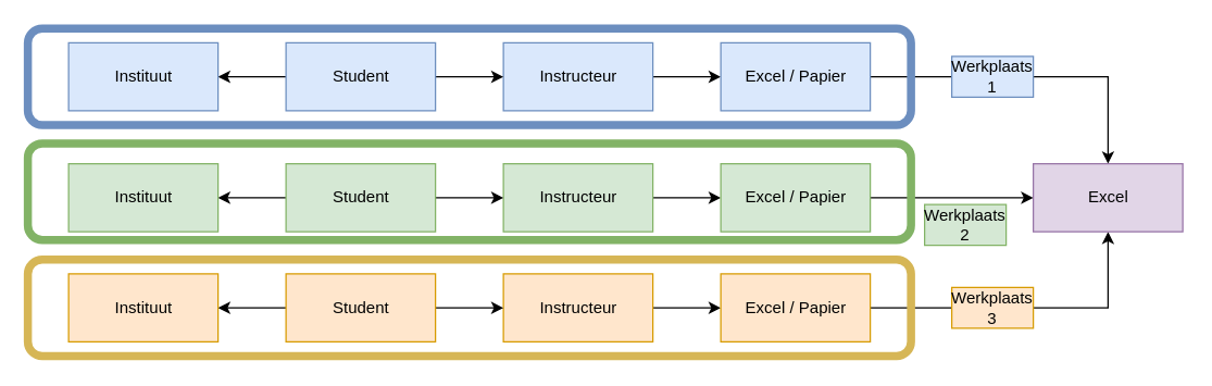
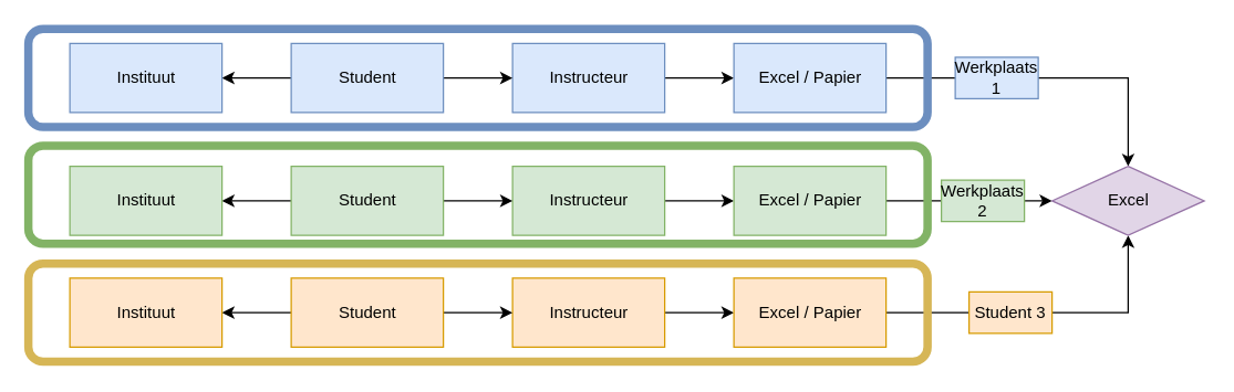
  <mxCell id="0" />
  <mxCell id="1" parent="0" />
  <mxCell id="2" style="edgeStyle=orthogonalEdgeStyle;rounded=0;orthogonalLoop=1;jettySize=auto;html=1;entryX=0;entryY=0.5;entryDx=0;entryDy=0;" edge="1" parent="1" source="3" target="9"><mxGeometry relative="1" as="geometry" /></mxCell>
  <mxCell id="3" value="Instructeur" style="html=1;fillColor=#d5e8d4;strokeColor=#82b366;" vertex="1" parent="1"><mxGeometry x="370" y="120" width="110" height="50" as="geometry" /></mxCell>
  <mxCell id="4" style="edgeStyle=orthogonalEdgeStyle;rounded=0;orthogonalLoop=1;jettySize=auto;html=1;entryX=1;entryY=0.5;entryDx=0;entryDy=0;" edge="1" parent="1" source="6" target="7"><mxGeometry relative="1" as="geometry" /></mxCell>
  <mxCell id="5" style="edgeStyle=orthogonalEdgeStyle;rounded=0;orthogonalLoop=1;jettySize=auto;html=1;entryX=0;entryY=0.5;entryDx=0;entryDy=0;" edge="1" parent="1" source="6" target="3"><mxGeometry relative="1" as="geometry" /></mxCell>
  <mxCell id="6" value="Student" style="html=1;fillColor=#d5e8d4;strokeColor=#82b366;" vertex="1" parent="1"><mxGeometry x="210" y="120" width="110" height="50" as="geometry" /></mxCell>
  <mxCell id="7" value="Instituut" style="html=1;fillColor=#d5e8d4;strokeColor=#82b366;" vertex="1" parent="1"><mxGeometry x="50" y="120" width="110" height="50" as="geometry" /></mxCell>
  <mxCell id="8" style="edgeStyle=orthogonalEdgeStyle;rounded=0;orthogonalLoop=1;jettySize=auto;html=1;entryX=0;entryY=0.5;entryDx=0;entryDy=0;" edge="1" parent="1" source="9" target="26"><mxGeometry relative="1" as="geometry" /></mxCell>
  <mxCell id="9" value="Excel / Papier" style="html=1;fillColor=#d5e8d4;strokeColor=#82b366;" vertex="1" parent="1"><mxGeometry x="530" y="120" width="110" height="50" as="geometry" /></mxCell>
  <mxCell id="10" style="edgeStyle=orthogonalEdgeStyle;rounded=0;orthogonalLoop=1;jettySize=auto;html=1;entryX=0;entryY=0.5;entryDx=0;entryDy=0;" edge="1" parent="1" source="11" target="17"><mxGeometry relative="1" as="geometry" /></mxCell>
  <mxCell id="11" value="Instructeur" style="html=1;fillColor=#dae8fc;strokeColor=#6c8ebf;" vertex="1" parent="1"><mxGeometry x="370" y="31" width="110" height="50" as="geometry" /></mxCell>
  <mxCell id="12" style="edgeStyle=orthogonalEdgeStyle;rounded=0;orthogonalLoop=1;jettySize=auto;html=1;entryX=1;entryY=0.5;entryDx=0;entryDy=0;" edge="1" source="14" target="15" parent="1"><mxGeometry relative="1" as="geometry" /></mxCell>
  <mxCell id="13" style="edgeStyle=orthogonalEdgeStyle;rounded=0;orthogonalLoop=1;jettySize=auto;html=1;entryX=0;entryY=0.5;entryDx=0;entryDy=0;" edge="1" source="14" target="11" parent="1"><mxGeometry relative="1" as="geometry" /></mxCell>
  <mxCell id="14" value="Student" style="html=1;fillColor=#dae8fc;strokeColor=#6c8ebf;" vertex="1" parent="1"><mxGeometry x="210" y="31" width="110" height="50" as="geometry" /></mxCell>
  <mxCell id="15" value="Instituut" style="html=1;fillColor=#dae8fc;strokeColor=#6c8ebf;" vertex="1" parent="1"><mxGeometry x="50" y="31" width="110" height="50" as="geometry" /></mxCell>
  <mxCell id="16" style="edgeStyle=orthogonalEdgeStyle;rounded=0;orthogonalLoop=1;jettySize=auto;html=1;" edge="1" parent="1" source="17" target="26"><mxGeometry relative="1" as="geometry" /></mxCell>
  <mxCell id="17" value="Excel / Papier" style="html=1;fillColor=#dae8fc;strokeColor=#6c8ebf;" vertex="1" parent="1"><mxGeometry x="530" y="31" width="110" height="50" as="geometry" /></mxCell>
  <mxCell id="18" style="edgeStyle=orthogonalEdgeStyle;rounded=0;orthogonalLoop=1;jettySize=auto;html=1;entryX=0;entryY=0.5;entryDx=0;entryDy=0;" edge="1" source="19" target="25" parent="1"><mxGeometry relative="1" as="geometry" /></mxCell>
  <mxCell id="19" value="Instructeur" style="html=1;fillColor=#ffe6cc;strokeColor=#d79b00;" vertex="1" parent="1"><mxGeometry x="370" y="201" width="110" height="50" as="geometry" /></mxCell>
  <mxCell id="20" style="edgeStyle=orthogonalEdgeStyle;rounded=0;orthogonalLoop=1;jettySize=auto;html=1;entryX=1;entryY=0.5;entryDx=0;entryDy=0;" edge="1" source="22" target="23" parent="1"><mxGeometry relative="1" as="geometry" /></mxCell>
  <mxCell id="21" style="edgeStyle=orthogonalEdgeStyle;rounded=0;orthogonalLoop=1;jettySize=auto;html=1;entryX=0;entryY=0.5;entryDx=0;entryDy=0;" edge="1" source="22" target="19" parent="1"><mxGeometry relative="1" as="geometry" /></mxCell>
  <mxCell id="22" value="Student" style="html=1;fillColor=#ffe6cc;strokeColor=#d79b00;" vertex="1" parent="1"><mxGeometry x="210" y="201" width="110" height="50" as="geometry" /></mxCell>
  <mxCell id="23" value="Instituut" style="html=1;fillColor=#ffe6cc;strokeColor=#d79b00;" vertex="1" parent="1"><mxGeometry x="50" y="201" width="110" height="50" as="geometry" /></mxCell>
  <mxCell id="24" style="edgeStyle=orthogonalEdgeStyle;rounded=0;orthogonalLoop=1;jettySize=auto;html=1;entryX=0.5;entryY=1;entryDx=0;entryDy=0;" edge="1" parent="1" source="25" target="26"><mxGeometry relative="1" as="geometry" /></mxCell>
  <mxCell id="25" value="Excel / Papier" style="html=1;fillColor=#ffe6cc;strokeColor=#d79b00;" vertex="1" parent="1"><mxGeometry x="530" y="201" width="110" height="50" as="geometry" /></mxCell>
- <mxCell id="26" value="Excel" style="html=1;fillColor=#e1d5e7;strokeColor=#9673a6;" vertex="1" parent="1"><mxGeometry x="760" y="120" width="110" height="50" as="geometry" /></mxCell>
+ <mxCell id="26" value="Excel" style="rhombus;html=1;fillColor=#e1d5e7;strokeColor=#9673a6;" vertex="1" parent="1"><mxGeometry x="760" y="120" width="110" height="50" as="geometry" /></mxCell>
  <mxCell id="27" value="" style="rounded=1;whiteSpace=wrap;html=1;fillColor=none;strokeWidth=6;strokeColor=#6c8ebf;" vertex="1" parent="1"><mxGeometry x="20" y="20.5" width="650" height="71" as="geometry" /></mxCell>
  <mxCell id="28" value="" style="rounded=1;whiteSpace=wrap;html=1;fillColor=none;strokeWidth=6;strokeColor=#82b366;" vertex="1" parent="1"><mxGeometry x="20" y="105" width="650" height="71" as="geometry" /></mxCell>
  <mxCell id="29" value="" style="rounded=1;whiteSpace=wrap;html=1;fillColor=none;strokeWidth=6;strokeColor=#d6b656;" vertex="1" parent="1"><mxGeometry x="20" y="190.5" width="650" height="71" as="geometry" /></mxCell>
- <mxCell id="30" value="Werkplaats 1" style="text;html=1;strokeColor=#6c8ebf;fillColor=#dae8fc;align=center;verticalAlign=middle;whiteSpace=wrap;rounded=0;" vertex="1" parent="1"><mxGeometry x="700" y="41" width="60" height="30" as="geometry" /></mxCell>
- <mxCell id="31" value="Werkplaats 2" style="text;html=1;strokeColor=#82b366;fillColor=#d5e8d4;align=center;verticalAlign=middle;whiteSpace=wrap;rounded=0;" vertex="1" parent="1"><mxGeometry x="680" y="150" width="60" height="30" as="geometry" /></mxCell>
- <mxCell id="32" value="Werkplaats 3" style="text;html=1;strokeColor=#d79b00;fillColor=#ffe6cc;align=center;verticalAlign=middle;whiteSpace=wrap;rounded=0;" vertex="1" parent="1"><mxGeometry x="700" y="211" width="60" height="30" as="geometry" /></mxCell>
+ <mxCell id="30" value="Werkplaats 1" style="text;html=1;strokeColor=#6c8ebf;fillColor=#dae8fc;align=center;verticalAlign=middle;whiteSpace=wrap;rounded=0;" vertex="1" parent="1"><mxGeometry x="690" y="41" width="60" height="30" as="geometry" /></mxCell>
+ <mxCell id="31" value="Werkplaats 2" style="text;html=1;strokeColor=#82b366;fillColor=#d5e8d4;align=center;verticalAlign=middle;whiteSpace=wrap;rounded=0;" vertex="1" parent="1"><mxGeometry x="680" y="130" width="60" height="30" as="geometry" /></mxCell>
+ <mxCell id="32" value="Student 3" style="text;html=1;strokeColor=#d79b00;fillColor=#ffe6cc;align=center;verticalAlign=middle;whiteSpace=wrap;rounded=0;" vertex="1" parent="1"><mxGeometry x="700" y="211" width="60" height="30" as="geometry" /></mxCell>
